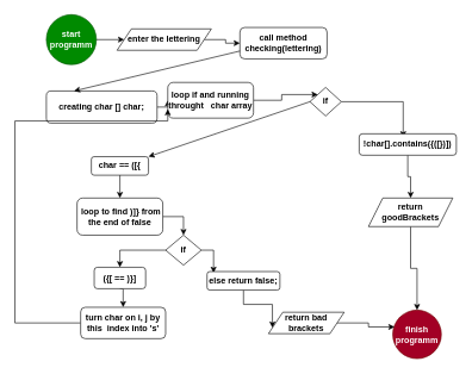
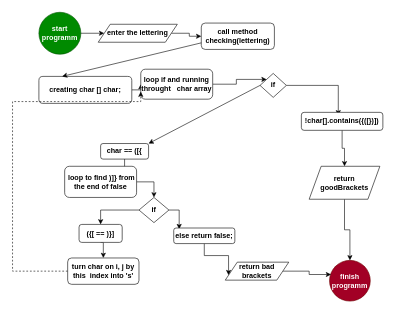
  <mxCell id="0" />
  <mxCell id="1" parent="0" />
  <mxCell id="2" style="edgeStyle=orthogonalEdgeStyle;rounded=0;orthogonalLoop=1;jettySize=auto;html=1;exitX=1;exitY=0.5;exitDx=0;exitDy=0;entryX=0;entryY=0.5;entryDx=0;entryDy=0;" parent="1" source="3" target="5" edge="1"><mxGeometry relative="1" as="geometry" /></mxCell>
  <mxCell id="3" value="&lt;b&gt;start programm&lt;/b&gt;" style="ellipse;whiteSpace=wrap;html=1;aspect=fixed;fillColor=#008a00;fontColor=#ffffff;strokeColor=#005700;" parent="1" vertex="1"><mxGeometry x="64" y="20" width="70" height="70" as="geometry" /></mxCell>
  <mxCell id="4" style="edgeStyle=orthogonalEdgeStyle;rounded=0;orthogonalLoop=1;jettySize=auto;html=1;exitX=1;exitY=0.5;exitDx=0;exitDy=0;entryX=0;entryY=0.5;entryDx=0;entryDy=0;" parent="1" source="5" target="6" edge="1"><mxGeometry relative="1" as="geometry" /></mxCell>
  <mxCell id="5" value="&lt;b&gt;enter the lettering&lt;/b&gt;" style="shape=parallelogram;perimeter=parallelogramPerimeter;whiteSpace=wrap;html=1;fixedSize=1;" parent="1" vertex="1"><mxGeometry x="163" y="40" width="132" height="30" as="geometry" /></mxCell>
  <mxCell id="6" value="&lt;b&gt;call method checking(lettering)&lt;/b&gt;" style="rounded=1;whiteSpace=wrap;html=1;" parent="1" vertex="1"><mxGeometry x="335" y="38" width="122" height="44" as="geometry" /></mxCell>
  <mxCell id="7" style="edgeStyle=orthogonalEdgeStyle;rounded=0;orthogonalLoop=1;jettySize=auto;html=1;exitX=1;exitY=0.5;exitDx=0;exitDy=0;entryX=0;entryY=0.5;entryDx=0;entryDy=0;" parent="1" source="8" target="10" edge="1"><mxGeometry relative="1" as="geometry" /></mxCell>
  <mxCell id="8" value="&lt;b&gt;creating char [] char;&lt;/b&gt;" style="rounded=1;whiteSpace=wrap;html=1;" parent="1" vertex="1"><mxGeometry x="64" y="127" width="155" height="45" as="geometry" /></mxCell>
  <mxCell id="9" style="edgeStyle=orthogonalEdgeStyle;rounded=0;orthogonalLoop=1;jettySize=auto;html=1;exitX=1;exitY=0.5;exitDx=0;exitDy=0;entryX=0;entryY=0;entryDx=0;entryDy=0;" edge="1" parent="1" source="10" target="13"><mxGeometry relative="1" as="geometry" /></mxCell>
  <mxCell id="10" value="&lt;b&gt;loop if and running throught&amp;nbsp; &amp;nbsp;char array&lt;/b&gt;" style="rounded=1;whiteSpace=wrap;html=1;" parent="1" vertex="1"><mxGeometry x="234" y="115" width="120" height="50" as="geometry" /></mxCell>
  <mxCell id="11" value="" style="endArrow=classic;html=1;rounded=0;exitX=0;exitY=0.75;exitDx=0;exitDy=0;entryX=0.25;entryY=0;entryDx=0;entryDy=0;" parent="1" source="6" target="8" edge="1"><mxGeometry width="50" height="50" relative="1" as="geometry"><mxPoint x="222" y="291" as="sourcePoint" /><mxPoint x="272" y="241" as="targetPoint" /></mxGeometry></mxCell>
  <mxCell id="12" style="edgeStyle=orthogonalEdgeStyle;rounded=0;orthogonalLoop=1;jettySize=auto;html=1;exitX=1;exitY=0.5;exitDx=0;exitDy=0;entryX=0.453;entryY=0.167;entryDx=0;entryDy=0;entryPerimeter=0;" edge="1" parent="1" source="13" target="30"><mxGeometry relative="1" as="geometry" /></mxCell>
  <mxCell id="13" value="&lt;b&gt;if&lt;/b&gt;" style="rhombus;whiteSpace=wrap;html=1;" parent="1" vertex="1"><mxGeometry x="433" y="122" width="44" height="40" as="geometry" /></mxCell>
  <mxCell id="14" style="edgeStyle=orthogonalEdgeStyle;rounded=0;orthogonalLoop=1;jettySize=auto;html=1;exitX=0.5;exitY=1;exitDx=0;exitDy=0;entryX=0.5;entryY=0;entryDx=0;entryDy=0;" parent="1" source="15" target="18" edge="1"><mxGeometry relative="1" as="geometry" /></mxCell>
- <mxCell id="15" value="&lt;b&gt;char == ([{&lt;/b&gt;" style="rounded=1;whiteSpace=wrap;html=1;" parent="1" vertex="1"><mxGeometry x="127" y="219" width="80" height="26" as="geometry" /></mxCell>
+ <mxCell id="15" value="&lt;b&gt;char == ([{&lt;/b&gt;" style="rounded=1;whiteSpace=wrap;html=1;" parent="1" vertex="1"><mxGeometry x="167" y="239" width="80" height="26" as="geometry" /></mxCell>
  <mxCell id="16" value="" style="endArrow=classic;html=1;rounded=0;entryX=1;entryY=0;entryDx=0;entryDy=0;exitX=0;exitY=0.5;exitDx=0;exitDy=0;" parent="1" source="13" target="15" edge="1"><mxGeometry width="50" height="50" relative="1" as="geometry"><mxPoint x="324" y="261" as="sourcePoint" /><mxPoint x="374" y="211" as="targetPoint" /></mxGeometry></mxCell>
  <mxCell id="17" style="edgeStyle=orthogonalEdgeStyle;rounded=0;orthogonalLoop=1;jettySize=auto;html=1;exitX=1;exitY=0.5;exitDx=0;exitDy=0;entryX=0.5;entryY=0;entryDx=0;entryDy=0;" parent="1" source="18" target="21" edge="1"><mxGeometry relative="1" as="geometry" /></mxCell>
  <mxCell id="18" value="&lt;b&gt;&amp;nbsp;loop to find )]} from the end of false&lt;/b&gt;" style="rounded=1;whiteSpace=wrap;html=1;" parent="1" vertex="1"><mxGeometry x="107" y="277" width="120" height="52" as="geometry" /></mxCell>
  <mxCell id="19" style="edgeStyle=orthogonalEdgeStyle;rounded=0;orthogonalLoop=1;jettySize=auto;html=1;exitX=0;exitY=0.5;exitDx=0;exitDy=0;entryX=0.5;entryY=0;entryDx=0;entryDy=0;" parent="1" source="21" target="23" edge="1"><mxGeometry relative="1" as="geometry" /></mxCell>
  <mxCell id="20" style="edgeStyle=orthogonalEdgeStyle;rounded=0;orthogonalLoop=1;jettySize=auto;html=1;exitX=1;exitY=0.5;exitDx=0;exitDy=0;entryX=0.089;entryY=0.071;entryDx=0;entryDy=0;entryPerimeter=0;" parent="1" source="21" target="27" edge="1"><mxGeometry relative="1" as="geometry" /></mxCell>
  <mxCell id="21" value="&lt;b&gt;if&lt;/b&gt;" style="rhombus;whiteSpace=wrap;html=1;" parent="1" vertex="1"><mxGeometry x="231" y="329" width="50" height="42" as="geometry" /></mxCell>
  <mxCell id="22" style="edgeStyle=orthogonalEdgeStyle;rounded=0;orthogonalLoop=1;jettySize=auto;html=1;exitX=0.5;exitY=1;exitDx=0;exitDy=0;entryX=0.5;entryY=0;entryDx=0;entryDy=0;" parent="1" source="23" target="25" edge="1"><mxGeometry relative="1" as="geometry" /></mxCell>
  <mxCell id="23" value="&lt;b&gt;({[ == )}]&lt;/b&gt;" style="rounded=1;whiteSpace=wrap;html=1;" parent="1" vertex="1"><mxGeometry x="131" y="374" width="72" height="30" as="geometry" /></mxCell>
- <mxCell id="24" style="edgeStyle=orthogonalEdgeStyle;rounded=0;orthogonalLoop=1;jettySize=auto;html=1;exitX=0;exitY=0.5;exitDx=0;exitDy=0;entryX=0;entryY=0.75;entryDx=0;entryDy=0;" edge="1" parent="1" source="25" target="10"><mxGeometry relative="1" as="geometry"><mxPoint x="63" y="169" as="targetPoint" /><Array as="points"><mxPoint x="20" y="452" /><mxPoint x="20" y="169" /><mxPoint x="234" y="169" /></Array></mxGeometry></mxCell>
+ <mxCell id="24" style="edgeStyle=orthogonalEdgeStyle;rounded=0;orthogonalLoop=1;jettySize=auto;html=1;exitX=0;exitY=0.5;exitDx=0;exitDy=0;entryX=0;entryY=0.75;entryDx=0;entryDy=0;dashed=1;" edge="1" parent="1" source="25" target="10"><mxGeometry relative="1" as="geometry"><mxPoint x="63" y="169" as="targetPoint" /><Array as="points"><mxPoint x="20" y="452" /><mxPoint x="20" y="169" /><mxPoint x="234" y="169" /></Array></mxGeometry></mxCell>
  <mxCell id="25" value="&lt;b&gt;turn char on i, j by this&amp;nbsp; index into 's'&lt;/b&gt;" style="rounded=1;whiteSpace=wrap;html=1;" parent="1" vertex="1"><mxGeometry x="112" y="430" width="119" height="44" as="geometry" /></mxCell>
  <mxCell id="26" style="edgeStyle=orthogonalEdgeStyle;rounded=0;orthogonalLoop=1;jettySize=auto;html=1;exitX=0.5;exitY=1;exitDx=0;exitDy=0;entryX=0;entryY=0.75;entryDx=0;entryDy=0;" edge="1" parent="1" source="27" target="32"><mxGeometry relative="1" as="geometry" /></mxCell>
  <mxCell id="27" value="&lt;b&gt;else return false;&lt;/b&gt;" style="rounded=1;whiteSpace=wrap;html=1;" parent="1" vertex="1"><mxGeometry x="289" y="380" width="102" height="26" as="geometry" /></mxCell>
  <mxCell id="28" value="&lt;b&gt;finish programm&lt;/b&gt;" style="ellipse;whiteSpace=wrap;html=1;aspect=fixed;fontSize=12;fillColor=#a20025;fontColor=#ffffff;strokeColor=#6F0000;" vertex="1" parent="1"><mxGeometry x="549" y="434" width="68" height="68" as="geometry" /></mxCell>
  <mxCell id="29" style="edgeStyle=orthogonalEdgeStyle;rounded=0;orthogonalLoop=1;jettySize=auto;html=1;exitX=0.5;exitY=1;exitDx=0;exitDy=0;entryX=0.5;entryY=0;entryDx=0;entryDy=0;" edge="1" parent="1" source="30" target="34"><mxGeometry relative="1" as="geometry" /></mxCell>
  <mxCell id="30" value="&lt;b&gt;!char[].contains({([})])&lt;/b&gt;" style="rounded=1;whiteSpace=wrap;html=1;" vertex="1" parent="1"><mxGeometry x="502" y="187" width="136" height="30" as="geometry" /></mxCell>
  <mxCell id="31" style="edgeStyle=orthogonalEdgeStyle;rounded=0;orthogonalLoop=1;jettySize=auto;html=1;exitX=1;exitY=0.5;exitDx=0;exitDy=0;entryX=0.038;entryY=0.347;entryDx=0;entryDy=0;entryPerimeter=0;" edge="1" parent="1" source="32" target="28"><mxGeometry relative="1" as="geometry" /></mxCell>
  <mxCell id="32" value="&lt;b&gt;return bad brackets&lt;/b&gt;" style="shape=parallelogram;perimeter=parallelogramPerimeter;whiteSpace=wrap;html=1;fixedSize=1;" vertex="1" parent="1"><mxGeometry x="375" y="437" width="106" height="30" as="geometry" /></mxCell>
  <mxCell id="33" style="edgeStyle=orthogonalEdgeStyle;rounded=0;orthogonalLoop=1;jettySize=auto;html=1;exitX=0.5;exitY=1;exitDx=0;exitDy=0;" edge="1" parent="1" source="34" target="28"><mxGeometry relative="1" as="geometry" /></mxCell>
- <mxCell id="34" value="&lt;b&gt;return goodBrackets&lt;/b&gt;" style="shape=parallelogram;perimeter=parallelogramPerimeter;whiteSpace=wrap;html=1;fixedSize=1;" vertex="1" parent="1"><mxGeometry x="515" y="277" width="118" height="40" as="geometry" /></mxCell>
+ <mxCell id="34" value="&lt;b&gt;return goodBrackets&lt;/b&gt;" style="shape=parallelogram;perimeter=parallelogramPerimeter;whiteSpace=wrap;html=1;fixedSize=1;" vertex="1" parent="1"><mxGeometry x="515" y="277" width="118" height="55" as="geometry" /></mxCell>
